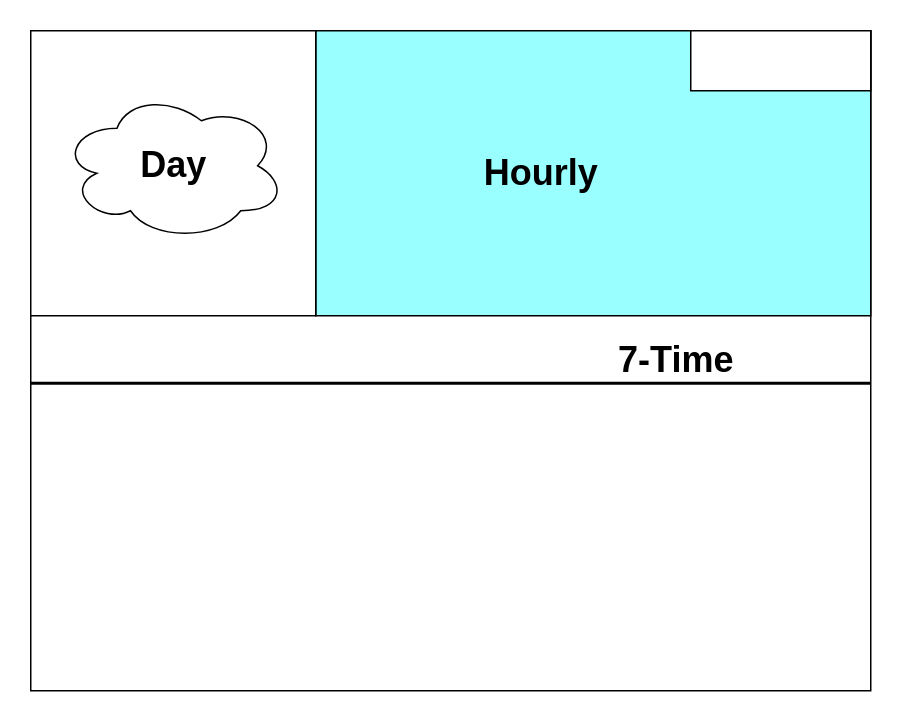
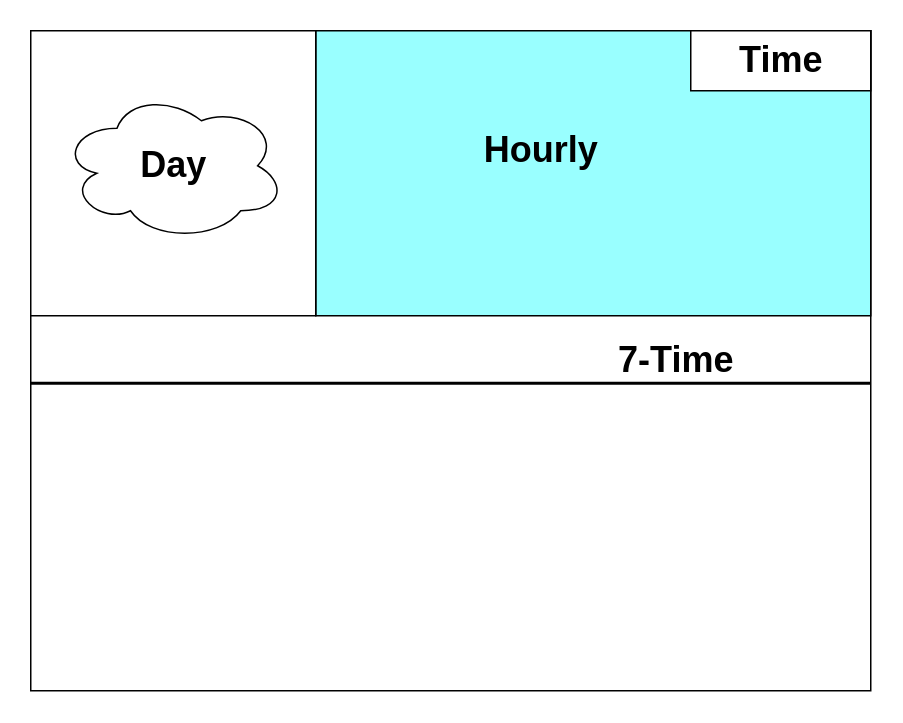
  <mxCell id="0" />
  <mxCell id="1" parent="0" />
  <mxCell id="2" value="" style="rounded=0;whiteSpace=wrap;html=1;" vertex="1" parent="1"><mxGeometry x="20" y="20" width="560" height="440" as="geometry" /></mxCell>
  <mxCell id="3" value="" style="rounded=0;whiteSpace=wrap;html=1;fillColor=#99FFFF;" vertex="1" parent="1"><mxGeometry x="210" y="20" width="370" height="190" as="geometry" /></mxCell>
  <mxCell id="4" value="" style="rounded=0;whiteSpace=wrap;html=1;" vertex="1" parent="1"><mxGeometry x="460" y="20" width="120" height="40" as="geometry" /></mxCell>
+ <mxCell id="5" value="Time" style="text;strokeColor=none;fillColor=none;html=1;fontSize=24;fontStyle=1;verticalAlign=middle;align=center;" vertex="1" parent="1"><mxGeometry x="470" y="20" width="100" height="40" as="geometry" /></mxCell>
  <mxCell id="6" value="" style="whiteSpace=wrap;html=1;aspect=fixed;" vertex="1" parent="1"><mxGeometry x="20" y="20" width="190" height="190" as="geometry" /></mxCell>
  <mxCell id="7" value="" style="ellipse;shape=cloud;whiteSpace=wrap;html=1;" vertex="1" parent="1"><mxGeometry x="40" y="60" width="150" height="100" as="geometry" /></mxCell>
  <mxCell id="8" value="Day" style="text;strokeColor=none;fillColor=none;html=1;fontSize=24;fontStyle=1;verticalAlign=middle;align=center;" vertex="1" parent="1"><mxGeometry x="65" y="90" width="100" height="40" as="geometry" /></mxCell>
- <mxCell id="9" value="Hourly" style="text;strokeColor=none;fillColor=none;html=1;fontSize=24;fontStyle=1;verticalAlign=middle;align=center;" vertex="1" parent="1"><mxGeometry x="310" y="95" width="100" height="40" as="geometry" /></mxCell>
+ <mxCell id="9" value="Hourly" style="text;strokeColor=none;fillColor=none;html=1;fontSize=24;fontStyle=1;verticalAlign=middle;align=center;" vertex="1" parent="1"><mxGeometry x="310" y="80" width="100" height="40" as="geometry" /></mxCell>
  <mxCell id="10" value="" style="line;strokeWidth=2;html=1;fillColor=#99FFFF;" vertex="1" parent="1"><mxGeometry x="20" y="250" width="560" height="10" as="geometry" /></mxCell>
  <mxCell id="11" value="7-Time" style="text;strokeColor=none;fillColor=none;html=1;fontSize=24;fontStyle=1;verticalAlign=middle;align=center;" vertex="1" parent="1"><mxGeometry x="400" y="220" width="100" height="40" as="geometry" /></mxCell>
